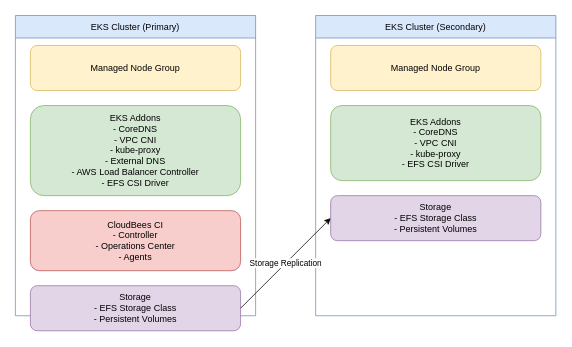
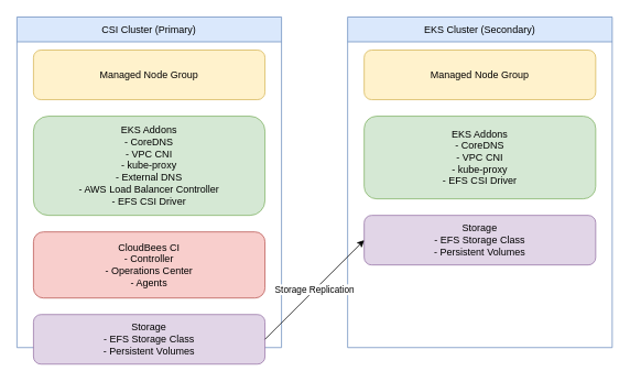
  <mxCell id="0" />
  <mxCell id="1" parent="0" />
- <mxCell id="2" value="EKS Cluster (Primary)" style="swimlane;fontStyle=0;childLayout=stackLayout;horizontal=1;startSize=30;horizontalStack=0;resizeParent=1;resizeParentMax=0;resizeLast=0;collapsible=1;marginBottom=0;fillColor=#dae8fc;strokeColor=#6c8ebf;" vertex="1" parent="1"><mxGeometry x="20" y="20" width="320" height="400" as="geometry" /></mxCell>
+ <mxCell id="2" value="CSI Cluster (Primary)" style="swimlane;fontStyle=0;childLayout=stackLayout;horizontal=1;startSize=30;horizontalStack=0;resizeParent=1;resizeParentMax=0;resizeLast=0;collapsible=1;marginBottom=0;fillColor=#dae8fc;strokeColor=#6c8ebf;" vertex="1" parent="1"><mxGeometry x="20" y="20" width="320" height="400" as="geometry" /></mxCell>
  <mxCell id="3" value="EKS Cluster (Secondary)" style="swimlane;fontStyle=0;childLayout=stackLayout;horizontal=1;startSize=30;horizontalStack=0;resizeParent=1;resizeParentMax=0;resizeLast=0;collapsible=1;marginBottom=0;fillColor=#dae8fc;strokeColor=#6c8ebf;" vertex="1" parent="1"><mxGeometry x="420" y="20" width="320" height="400" as="geometry" /></mxCell>
  <mxCell id="4" value="Managed Node Group" style="rounded=1;whiteSpace=wrap;html=1;fillColor=#fff2cc;strokeColor=#d6b656;" vertex="1" parent="2"><mxGeometry x="20" y="40" width="280" height="60" as="geometry" /></mxCell>
  <mxCell id="5" value="Managed Node Group" style="rounded=1;whiteSpace=wrap;html=1;fillColor=#fff2cc;strokeColor=#d6b656;" vertex="1" parent="3"><mxGeometry x="20" y="40" width="280" height="60" as="geometry" /></mxCell>
  <mxCell id="6" value="EKS Addons&#10;- CoreDNS&#10;- VPC CNI&#10;- kube-proxy&#10;- External DNS&#10;- AWS Load Balancer Controller&#10;- EFS CSI Driver" style="rounded=1;whiteSpace=wrap;html=1;fillColor=#d5e8d4;strokeColor=#82b366;" vertex="1" parent="2"><mxGeometry x="20" y="120" width="280" height="120" as="geometry" /></mxCell>
  <mxCell id="7" value="EKS Addons&#10;- CoreDNS&#10;- VPC CNI&#10;- kube-proxy&#10;- EFS CSI Driver" style="rounded=1;whiteSpace=wrap;html=1;fillColor=#d5e8d4;strokeColor=#82b366;" vertex="1" parent="3"><mxGeometry x="20" y="120" width="280" height="100" as="geometry" /></mxCell>
  <mxCell id="8" value="CloudBees CI&#10;- Controller&#10;- Operations Center&#10;- Agents" style="rounded=1;whiteSpace=wrap;html=1;fillColor=#f8cecc;strokeColor=#b85450;" vertex="1" parent="2"><mxGeometry x="20" y="260" width="280" height="80" as="geometry" /></mxCell>
  <mxCell id="9" value="Storage&#10;- EFS Storage Class&#10;- Persistent Volumes" style="rounded=1;whiteSpace=wrap;html=1;fillColor=#e1d5e7;strokeColor=#9673a6;" vertex="1" parent="2"><mxGeometry x="20" y="360" width="280" height="60" as="geometry" /></mxCell>
  <mxCell id="10" value="Storage&#10;- EFS Storage Class&#10;- Persistent Volumes" style="rounded=1;whiteSpace=wrap;html=1;fillColor=#e1d5e7;strokeColor=#9673a6;" vertex="1" parent="3"><mxGeometry x="20" y="240" width="280" height="60" as="geometry" /></mxCell>
  <mxCell id="11" value="Storage Replication" style="endArrow=classic;html=1;exitX=1;exitY=0.5;exitDx=0;exitDy=0;entryX=0;entryY=0.5;entryDx=0;entryDy=0;" edge="1" parent="1" source="9" target="10"><mxGeometry width="50" height="50" relative="1" as="geometry"><mxPoint x="370" y="380" as="sourcePoint" /><mxPoint x="420" y="330" as="targetPoint" /></mxGeometry></mxCell>
